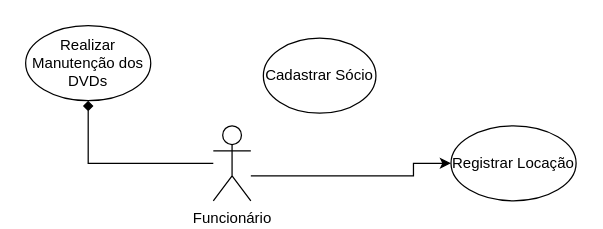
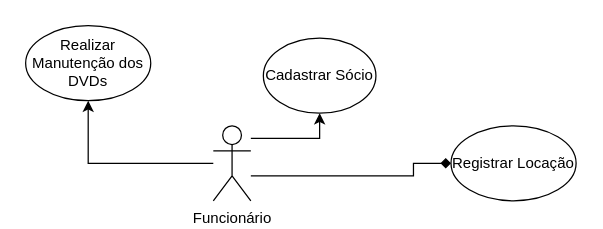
  <mxCell id="0" />
  <mxCell id="1" parent="0" />
- <mxCell id="3" value="" style="edgeStyle=orthogonalEdgeStyle;rounded=0;orthogonalLoop=1;jettySize=auto;html=1;" parent="1" source="5" target="8" edge="1"><mxGeometry relative="1" as="geometry"><mxPoint x="210" y="140" as="sourcePoint" /><Array as="points"><mxPoint x="330" y="140" /><mxPoint x="330" y="130" /></Array></mxGeometry></mxCell>
- <mxCell id="4" value="" style="edgeStyle=orthogonalEdgeStyle;rounded=0;orthogonalLoop=1;jettySize=auto;html=1;endArrow=diamond;" parent="1" source="5" target="7" edge="1"><mxGeometry relative="1" as="geometry" /></mxCell>
+ <mxCell id="2" value="" style="edgeStyle=orthogonalEdgeStyle;rounded=0;orthogonalLoop=1;jettySize=auto;html=1;entryX=0.5;entryY=1;entryDx=0;entryDy=0;" parent="1" source="5" target="6" edge="1"><mxGeometry relative="1" as="geometry"><Array as="points"><mxPoint x="255" y="110" /></Array></mxGeometry></mxCell>
+ <mxCell id="3" value="" style="edgeStyle=orthogonalEdgeStyle;rounded=0;orthogonalLoop=1;jettySize=auto;html=1;endArrow=diamond;" parent="1" source="5" target="8" edge="1"><mxGeometry relative="1" as="geometry"><mxPoint x="210" y="140" as="sourcePoint" /><Array as="points"><mxPoint x="330" y="140" /><mxPoint x="330" y="130" /></Array></mxGeometry></mxCell>
+ <mxCell id="4" value="" style="edgeStyle=orthogonalEdgeStyle;rounded=0;orthogonalLoop=1;jettySize=auto;html=1;" parent="1" source="5" target="7" edge="1"><mxGeometry relative="1" as="geometry" /></mxCell>
  <mxCell id="5" value="Funcionário" style="shape=umlActor;verticalLabelPosition=bottom;verticalAlign=top;html=1;outlineConnect=0;" parent="1" vertex="1"><mxGeometry x="170" y="100" width="30" height="60" as="geometry" /></mxCell>
  <mxCell id="6" value="Cadastrar Sócio" style="ellipse;whiteSpace=wrap;html=1;" parent="1" vertex="1"><mxGeometry x="210" y="30" width="90" height="60" as="geometry" /></mxCell>
  <mxCell id="7" value="Realizar Manutenção dos DVDs" style="ellipse;whiteSpace=wrap;html=1;" parent="1" vertex="1"><mxGeometry x="20" y="20" width="100" height="60" as="geometry" /></mxCell>
  <mxCell id="8" value="Registrar Locação" style="ellipse;whiteSpace=wrap;html=1;" parent="1" vertex="1"><mxGeometry x="360" y="100" width="100" height="60" as="geometry" /></mxCell>
